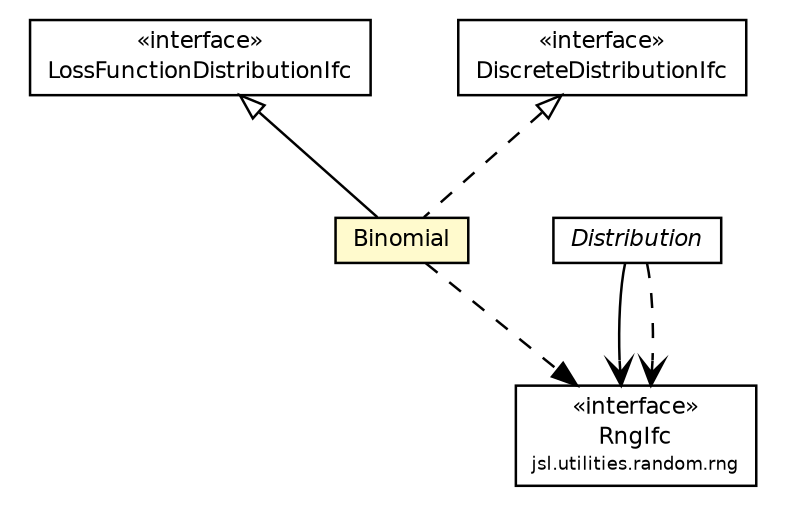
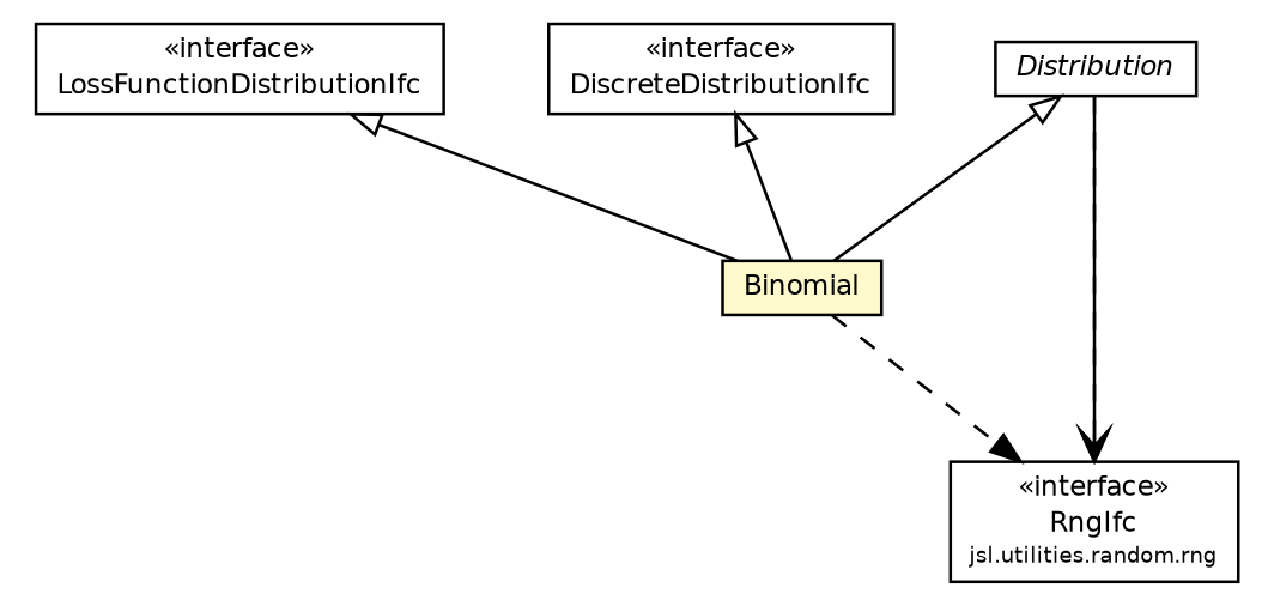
  digraph {
    nodesep=0.25
    ranksep=0.5
    node [fontcolor=black fontname=Helvetica fontsize=9.0 shape=plaintext]
    edge [fontname=Helvetica fontsize=10 headport=p labelfontname=Helvetica labelfontsize=10 style=dashed tailport=p]
    n1 [label=<<table title="jsl.utilities.random.distributions.LossFunctionDistributionIfc" border="0" cellborder="1" cellspacing="0" cellpadding="2" port="p" href="./LossFunctionDistributionIfc.html"> 		<tr><td><table border="0" cellspacing="0" cellpadding="1"> <tr><td align="center" balign="center"> &#171;interface&#187; </td></tr> <tr><td align="center" balign="center"> LossFunctionDistributionIfc </td></tr> 		</table></td></tr> 		</table>>]
    n2 [label=<<table title="jsl.utilities.random.distributions.Binomial" border="0" cellborder="1" cellspacing="0" cellpadding="2" port="p" bgcolor="lemonChiffon" href="./Binomial.html"> 		<tr><td><table border="0" cellspacing="0" cellpadding="1"> <tr><td align="center" balign="center"> Binomial </td></tr> 		</table></td></tr> 		</table>>]
    n3 [label=<<table title="jsl.utilities.random.rng.RngIfc" border="0" cellborder="1" cellspacing="0" cellpadding="2" port="p" href="../rng/RngIfc.html"> 		<tr><td><table border="0" cellspacing="0" cellpadding="1"> <tr><td align="center" balign="center"> &#171;interface&#187; </td></tr> <tr><td align="center" balign="center"> RngIfc </td></tr> <tr><td align="center" balign="center"><font point-size="7.0"> jsl.utilities.random.rng </font></td></tr> 		</table></td></tr> 		</table>>]
    n4 [label=<<table title="jsl.utilities.random.distributions.Distribution" border="0" cellborder="1" cellspacing="0" cellpadding="2" port="p" href="./Distribution.html"> 		<tr><td><table border="0" cellspacing="0" cellpadding="1"> <tr><td align="center" balign="center"><font face="Helvetica-Oblique"> Distribution </font></td></tr> 		</table></td></tr> 		</table>>]
    n5 [label=<<table title="jsl.utilities.random.distributions.DiscreteDistributionIfc" border="0" cellborder="1" cellspacing="0" cellpadding="2" port="p" href="./DiscreteDistributionIfc.html"> 		<tr><td><table border="0" cellspacing="0" cellpadding="1"> <tr><td align="center" balign="center"> &#171;interface&#187; </td></tr> <tr><td align="center" balign="center"> DiscreteDistributionIfc </td></tr> 		</table></td></tr> 		</table>>]
    n1 -> n2 [arrowtail=empty dir=back style=solid]
    n2 -> n3 [arrowhead=normal color=black fontcolor=black fontsize=10.0]
+   n4 -> n2 [arrowtail=empty dir=back style=""]
    n4 -> n3 [arrowhead=open color=black fontcolor=black fontsize=10.0 style=""]
    n4 -> n3 [arrowhead=open color=black fontcolor=black fontsize=10.0]
-   n5 -> n2 [arrowtail=empty dir=back]
+   n5 -> n2 [arrowtail=empty dir=back style=solid]
  }
